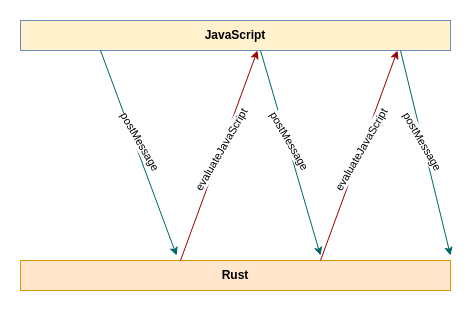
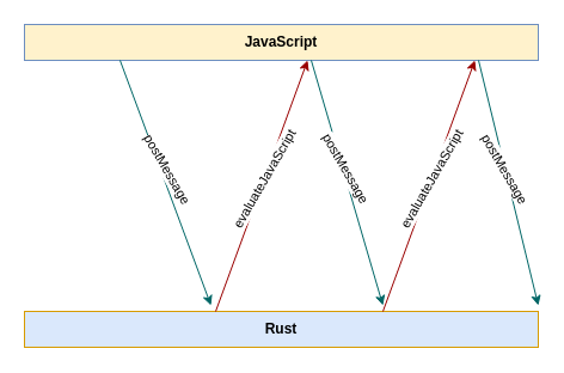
  <mxCell id="0" />
  <mxCell id="1" parent="0" />
  <mxCell id="2" value="JavaScript" style="rounded=0;whiteSpace=wrap;html=1;fillColor=#fff2cc;strokeColor=#6c8ebf;fontStyle=1;" vertex="1" parent="1"><mxGeometry x="20" y="20" width="430" height="30" as="geometry" /></mxCell>
- <mxCell id="3" value="Rust" style="rounded=0;whiteSpace=wrap;html=1;fontStyle=1;fillColor=#ffe6cc;strokeColor=#d79b00;" vertex="1" parent="1"><mxGeometry x="20" y="260" width="430" height="30" as="geometry" /></mxCell>
+ <mxCell id="3" value="Rust" style="rounded=0;whiteSpace=wrap;html=1;fontStyle=1;fillColor=#dae8fc;strokeColor=#d79b00;" vertex="1" parent="1"><mxGeometry x="20" y="260" width="430" height="30" as="geometry" /></mxCell>
  <mxCell id="4" value="" style="endArrow=classic;html=1;entryX=0.179;entryY=1;entryDx=0;entryDy=0;entryPerimeter=0;strokeColor=#990000;exitX=0;exitY=0;exitDx=0;exitDy=0;" edge="1" parent="1"><mxGeometry width="50" height="50" relative="1" as="geometry"><mxPoint x="180" y="260" as="sourcePoint" /><mxPoint x="256.97" y="50" as="targetPoint" /></mxGeometry></mxCell>
  <mxCell id="5" value="evaluateJavaScript" style="edgeLabel;html=1;align=center;verticalAlign=middle;resizable=0;points=[];rotation=-60;" vertex="1" connectable="0" parent="4"><mxGeometry x="0.361" relative="1" as="geometry"><mxPoint x="-12.31" y="32.72" as="offset" /></mxGeometry></mxCell>
  <mxCell id="6" value="" style="endArrow=classic;html=1;entryX=0.179;entryY=1;entryDx=0;entryDy=0;entryPerimeter=0;strokeColor=#990000;exitX=0;exitY=0;exitDx=0;exitDy=0;" edge="1" parent="1"><mxGeometry width="50" height="50" relative="1" as="geometry"><mxPoint x="320" y="260" as="sourcePoint" /><mxPoint x="396.97" y="50" as="targetPoint" /></mxGeometry></mxCell>
  <mxCell id="7" value="evaluateJavaScript" style="edgeLabel;html=1;align=center;verticalAlign=middle;resizable=0;points=[];rotation=-60;" vertex="1" connectable="0" parent="6"><mxGeometry x="0.361" relative="1" as="geometry"><mxPoint x="-12.31" y="32.72" as="offset" /></mxGeometry></mxCell>
  <mxCell id="8" value="" style="endArrow=classic;html=1;entryX=0.363;entryY=-0.167;entryDx=0;entryDy=0;entryPerimeter=0;strokeColor=#006666;" edge="1" parent="1" target="3"><mxGeometry width="50" height="50" relative="1" as="geometry"><mxPoint x="100" y="50" as="sourcePoint" /><mxPoint x="106.97" y="60" as="targetPoint" /></mxGeometry></mxCell>
  <mxCell id="9" value="postMessage" style="edgeLabel;html=1;align=center;verticalAlign=middle;resizable=0;points=[];rotation=60;" vertex="1" connectable="0" parent="8"><mxGeometry x="0.361" relative="1" as="geometry"><mxPoint x="-11.85" y="-49.69" as="offset" /></mxGeometry></mxCell>
  <mxCell id="10" value="" style="endArrow=classic;html=1;strokeColor=#006666;" edge="1" parent="1"><mxGeometry width="50" height="50" relative="1" as="geometry"><mxPoint x="260" y="50" as="sourcePoint" /><mxPoint x="320" y="255" as="targetPoint" /></mxGeometry></mxCell>
  <mxCell id="11" value="postMessage" style="edgeLabel;html=1;align=center;verticalAlign=middle;resizable=0;points=[];rotation=60;" vertex="1" connectable="0" parent="10"><mxGeometry x="0.361" relative="1" as="geometry"><mxPoint x="-11.85" y="-49.69" as="offset" /></mxGeometry></mxCell>
  <mxCell id="12" value="" style="endArrow=classic;html=1;strokeColor=#006666;" edge="1" parent="1"><mxGeometry width="50" height="50" relative="1" as="geometry"><mxPoint x="400" y="50" as="sourcePoint" /><mxPoint x="450" y="255" as="targetPoint" /></mxGeometry></mxCell>
  <mxCell id="13" value="postMessage" style="edgeLabel;html=1;align=center;verticalAlign=middle;resizable=0;points=[];rotation=60;" vertex="1" connectable="0" parent="12"><mxGeometry x="0.361" relative="1" as="geometry"><mxPoint x="-11.85" y="-49.69" as="offset" /></mxGeometry></mxCell>
